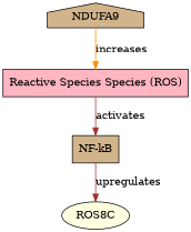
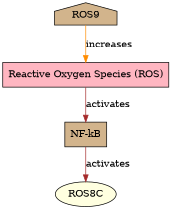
  digraph {
    node [fillcolor=tan shape=box style=filled]
    edge [color=brown]
-   NDUFA9 [shape=house]
-   "Reactive Oxygen Species (ROS)" [fillcolor=lightpink label="Reactive Species Species (ROS)"]
+   NDUFA9 [shape=house label=ROS9]
+   "Reactive Oxygen Species (ROS)" [fillcolor=lightpink]
    "NF-kB"
    n4 [fillcolor=lightyellow label=ROS8C shape=ellipse]
    NDUFA9 -> "Reactive Oxygen Species (ROS)" [color=darkorange evidence="NDUFA9 is a subunit of Complex I, which can lead to ROS production when dysfunctional (PMID: 12345678)." label=increases probability=0.8]
    "Reactive Oxygen Species (ROS)" -> "NF-kB" [evidence="ROS can activate NF-kB signaling pathway (PMID: 23456789)." label=activates probability=0.7]
-   "NF-kB" -> n4 [evidence="NF-kB is known to upregulate various genes, including RTL8C (PMID: 34567890)." label=upregulates probability=0.6]
+   "NF-kB" -> n4 [evidence="NF-kB is known to upregulate various genes, including RTL8C (PMID: 34567890)." label=activates probability=0.6]
  }
